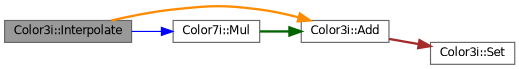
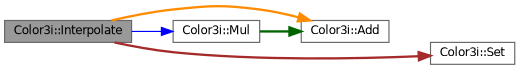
  digraph {
    rankdir=LR
    node [color=grey40 fillcolor=white fontname=Helvetica fontsize=10 shape=box style=filled]
    edge [fontname=Helvetica fontsize=10 labelfontname=Helvetica labelfontsize=10 style=bold]
    n1 [color=gray40 fillcolor=grey60 fontcolor=black height=0.2 label="Color3i::Interpolate" width=0.4]
    n2 [height=0.2 label="Color3i::Add" width=0.4]
-   n3 [height=0.2 label="Color7i::Mul" width=0.4]
+   n3 [height=0.2 label="Color3i::Mul" width=0.4]
    n4 [height=0.2 label="Color3i::Set" width=0.4]
    n1 -> n2 [color=darkorange]
    n1 -> n3 [color=blue style=solid]
-   n2 -> n4 [color=brown]
+   n1 -> n4 [color=brown]
    n3 -> n2 [color=darkgreen]
  }
